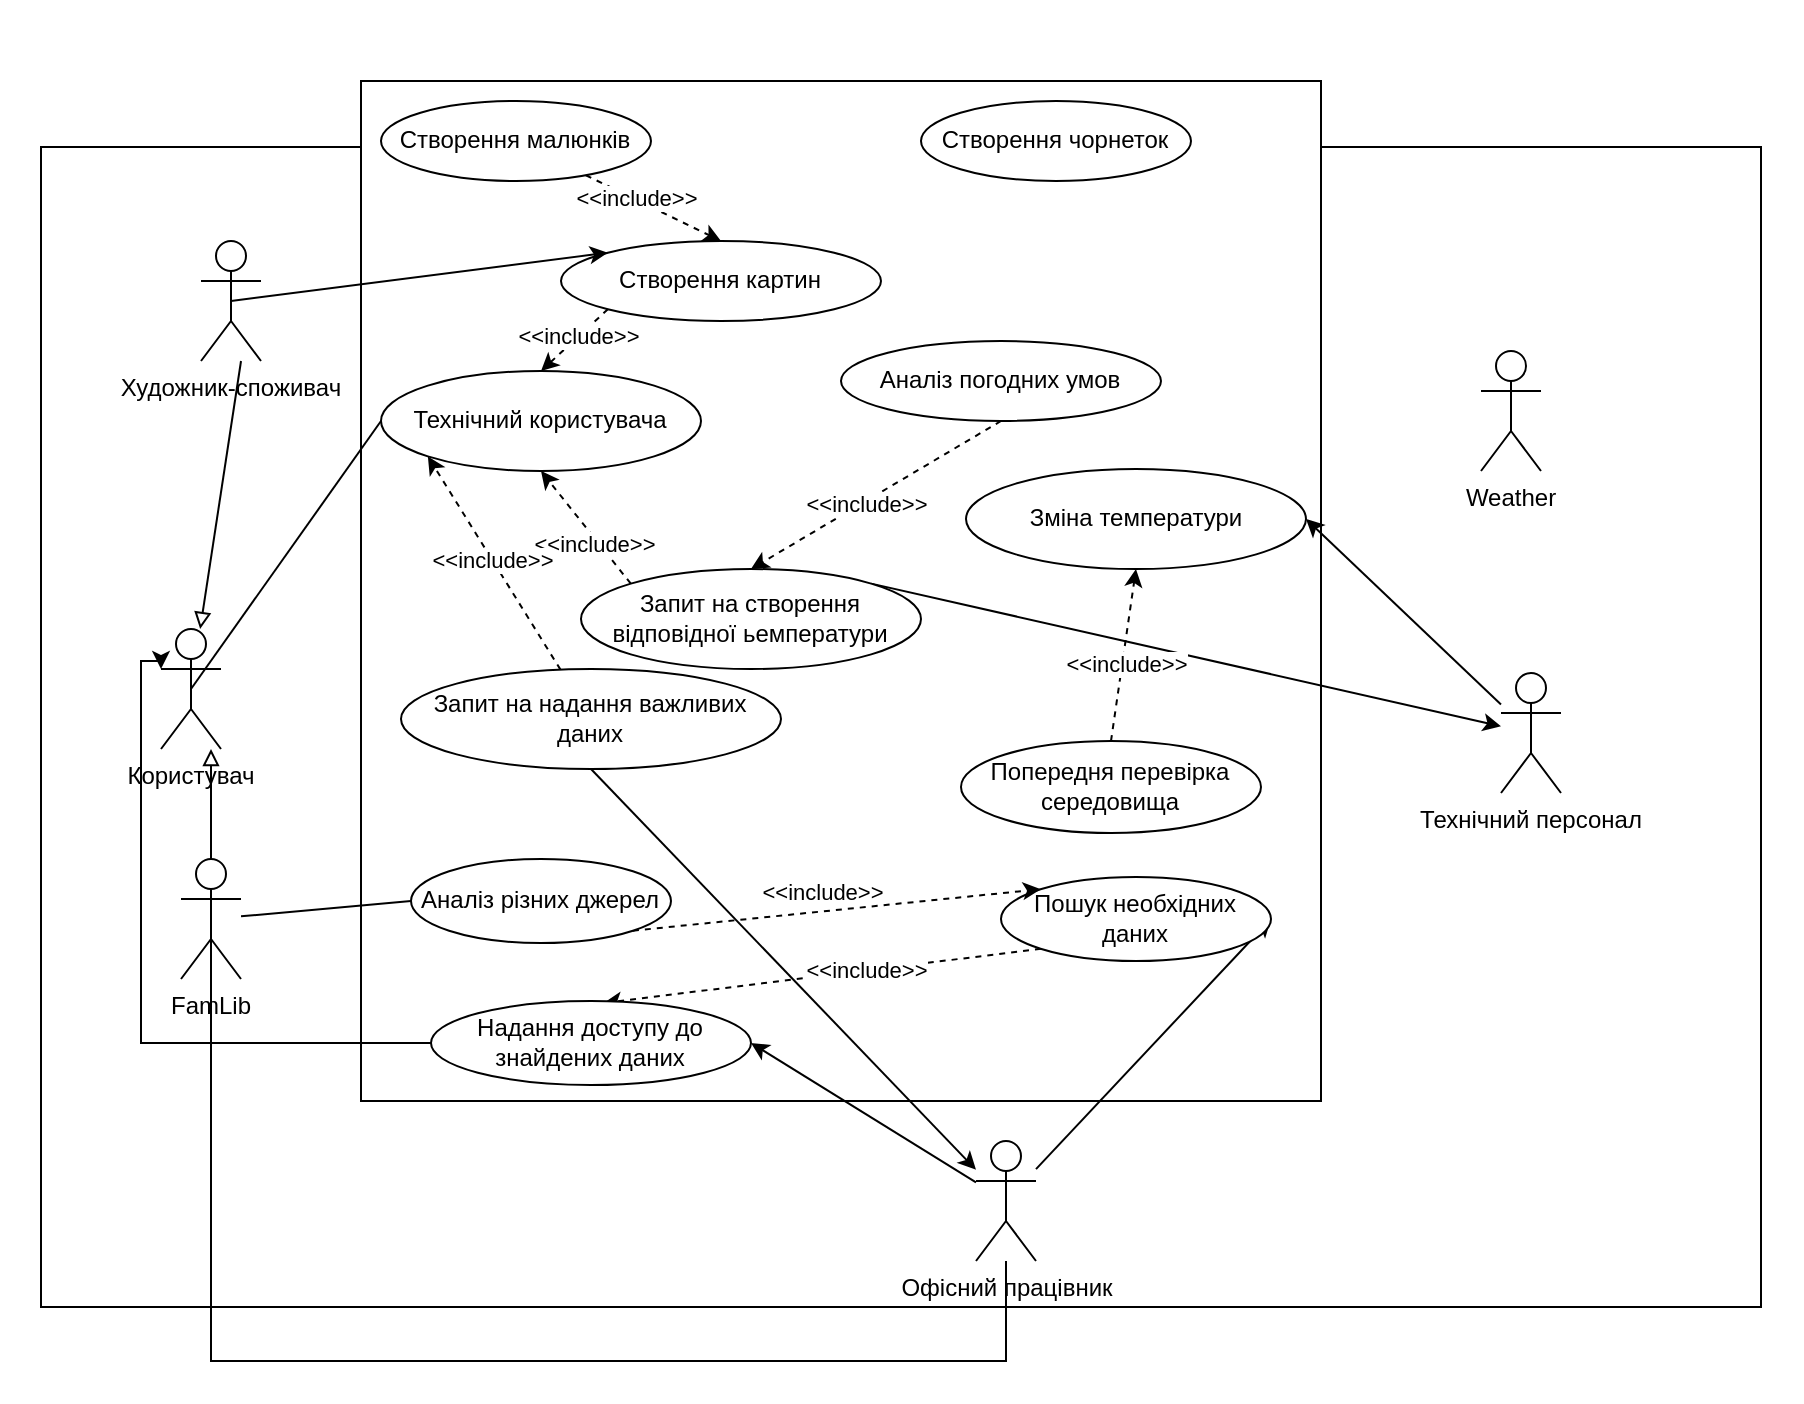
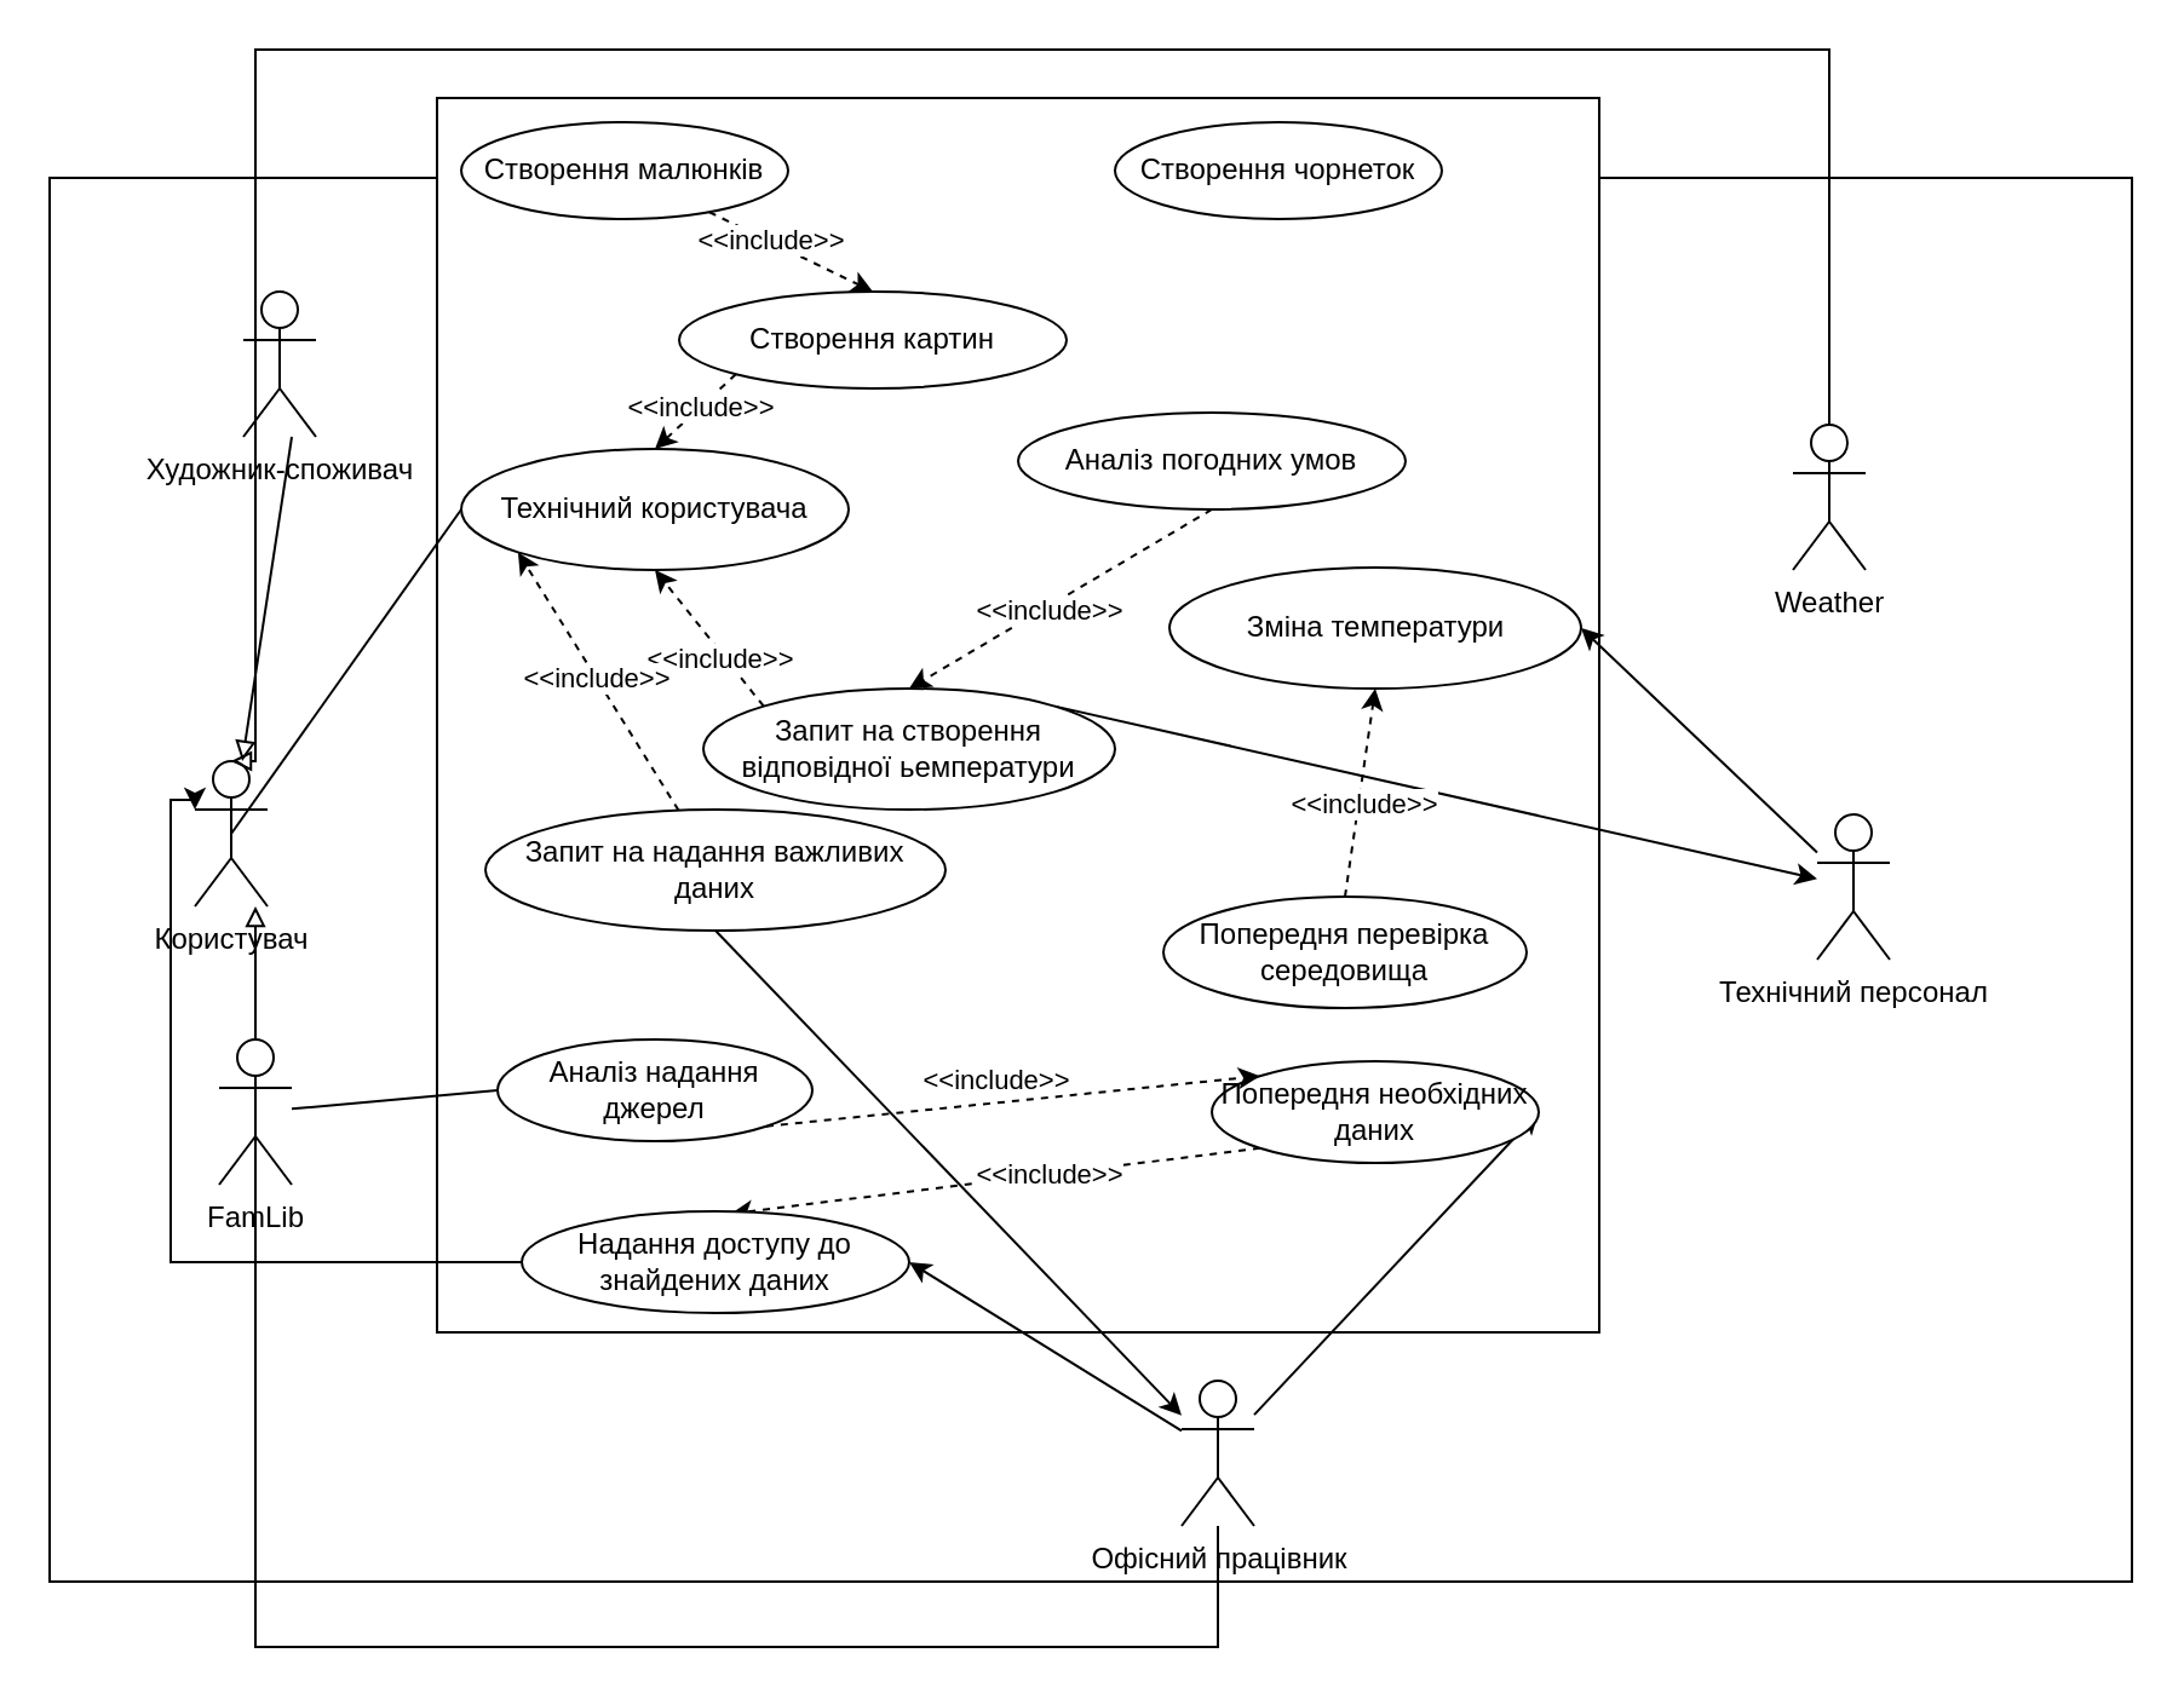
  <mxCell id="0" />
  <mxCell id="1" parent="0" />
  <mxCell id="2" value="" style="rounded=0;whiteSpace=wrap;html=1;" parent="1" vertex="1"><mxGeometry x="20" y="73" width="860" height="580" as="geometry" /></mxCell>
  <mxCell id="3" value="" style="rounded=0;whiteSpace=wrap;html=1;" parent="1" vertex="1"><mxGeometry x="180" y="40" width="480" height="510" as="geometry" /></mxCell>
  <mxCell id="4" style="rounded=0;orthogonalLoop=1;jettySize=auto;html=1;exitX=0.5;exitY=0.5;exitDx=0;exitDy=0;exitPerimeter=0;entryX=0;entryY=0.5;entryDx=0;entryDy=0;endArrow=none;endFill=0;" parent="1" source="5" target="49" edge="1"><mxGeometry relative="1" as="geometry" /></mxCell>
  <mxCell id="5" value="Користувач" style="shape=umlActor;verticalLabelPosition=bottom;verticalAlign=top;html=1;outlineConnect=0;" parent="1" vertex="1"><mxGeometry x="80" y="314" width="30" height="60" as="geometry" /></mxCell>
  <mxCell id="6" style="rounded=0;orthogonalLoop=1;jettySize=auto;html=1;exitX=1;exitY=0;exitDx=0;exitDy=0;" parent="1" source="9" target="15" edge="1"><mxGeometry relative="1" as="geometry" /></mxCell>
  <mxCell id="7" style="rounded=0;orthogonalLoop=1;jettySize=auto;html=1;exitX=0;exitY=0;exitDx=0;exitDy=0;entryX=0.5;entryY=1;entryDx=0;entryDy=0;dashed=1;" parent="1" source="9" target="49" edge="1"><mxGeometry relative="1" as="geometry" /></mxCell>
  <mxCell id="8" value="&amp;lt;&amp;lt;include&amp;gt;&amp;gt;" style="edgeLabel;html=1;align=center;verticalAlign=middle;resizable=0;points=[];" parent="7" vertex="1" connectable="0"><mxGeometry x="-0.24" y="2" relative="1" as="geometry"><mxPoint as="offset" /></mxGeometry></mxCell>
  <mxCell id="9" value="Запит на&amp;nbsp;створення відповідної ьемператури&lt;span id=&quot;docs-internal-guid-c57abb48-7fff-8af7-19ce-6c347189a080&quot;&gt;&lt;/span&gt;" style="ellipse;whiteSpace=wrap;html=1;" parent="1" vertex="1"><mxGeometry x="290" y="284" width="170" height="50" as="geometry" /></mxCell>
  <mxCell id="10" style="rounded=0;orthogonalLoop=1;jettySize=auto;html=1;exitX=0.5;exitY=1;exitDx=0;exitDy=0;entryX=0.5;entryY=0;entryDx=0;entryDy=0;dashed=1;" parent="1" source="12" target="9" edge="1"><mxGeometry relative="1" as="geometry" /></mxCell>
  <mxCell id="11" value="&amp;lt;&amp;lt;include&amp;gt;&amp;gt;" style="edgeLabel;html=1;align=center;verticalAlign=middle;resizable=0;points=[];" parent="10" vertex="1" connectable="0"><mxGeometry x="0.092" y="1" relative="1" as="geometry"><mxPoint as="offset" /></mxGeometry></mxCell>
  <mxCell id="12" value="Аналіз погодних умов&lt;span id=&quot;docs-internal-guid-c57abb48-7fff-8af7-19ce-6c347189a080&quot;&gt;&lt;/span&gt;" style="ellipse;whiteSpace=wrap;html=1;" parent="1" vertex="1"><mxGeometry x="420" y="170" width="160" height="40" as="geometry" /></mxCell>
  <mxCell id="13" style="rounded=0;orthogonalLoop=1;jettySize=auto;html=1;entryX=1;entryY=0.5;entryDx=0;entryDy=0;" parent="1" source="15" target="16" edge="1"><mxGeometry relative="1" as="geometry" /></mxCell>
+ <mxCell id="14" style="edgeStyle=orthogonalEdgeStyle;rounded=0;orthogonalLoop=1;jettySize=auto;html=1;endArrow=block;endFill=0;entryX=0.5;entryY=0;entryDx=0;entryDy=0;entryPerimeter=0;exitX=0.5;exitY=0;exitDx=0;exitDy=0;exitPerimeter=0;" parent="1" target="5" edge="1" source="48"><mxGeometry relative="1" as="geometry"><mxPoint x="765" y="170" as="sourcePoint" /><mxPoint x="135" y="190" as="targetPoint" /><Array as="points"><mxPoint x="755" y="20" /><mxPoint x="105" y="20" /></Array></mxGeometry></mxCell>
  <mxCell id="15" value="Технічний персонал" style="shape=umlActor;verticalLabelPosition=bottom;verticalAlign=top;html=1;outlineConnect=0;" parent="1" vertex="1"><mxGeometry x="750" y="336" width="30" height="60" as="geometry" /></mxCell>
  <mxCell id="16" value="Зміна температури&lt;span id=&quot;docs-internal-guid-c57abb48-7fff-8af7-19ce-6c347189a080&quot;&gt;&lt;/span&gt;" style="ellipse;whiteSpace=wrap;html=1;" parent="1" vertex="1"><mxGeometry x="482.5" y="234" width="170" height="50" as="geometry" /></mxCell>
  <mxCell id="17" style="rounded=0;orthogonalLoop=1;jettySize=auto;html=1;exitX=0.5;exitY=0;exitDx=0;exitDy=0;entryX=0.5;entryY=1;entryDx=0;entryDy=0;dashed=1;" parent="1" source="19" target="16" edge="1"><mxGeometry relative="1" as="geometry" /></mxCell>
  <mxCell id="18" value="&amp;lt;&amp;lt;include&amp;gt;&amp;gt;" style="edgeLabel;html=1;align=center;verticalAlign=middle;resizable=0;points=[];" parent="17" vertex="1" connectable="0"><mxGeometry x="0.051" y="-1" relative="1" as="geometry"><mxPoint y="7" as="offset" /></mxGeometry></mxCell>
  <mxCell id="19" value="Попередня перевірка середовища&lt;span id=&quot;docs-internal-guid-c57abb48-7fff-8af7-19ce-6c347189a080&quot;&gt;&lt;/span&gt;" style="ellipse;whiteSpace=wrap;html=1;" parent="1" vertex="1"><mxGeometry x="480" y="370" width="150" height="46" as="geometry" /></mxCell>
  <mxCell id="20" style="rounded=0;orthogonalLoop=1;jettySize=auto;html=1;exitX=0.5;exitY=1;exitDx=0;exitDy=0;" parent="1" source="23" target="27" edge="1"><mxGeometry relative="1" as="geometry" /></mxCell>
  <mxCell id="21" style="rounded=0;orthogonalLoop=1;jettySize=auto;html=1;entryX=0;entryY=1;entryDx=0;entryDy=0;dashed=1;" parent="1" source="23" target="49" edge="1"><mxGeometry relative="1" as="geometry" /></mxCell>
  <mxCell id="22" value="&amp;lt;&amp;lt;include&amp;gt;&amp;gt;" style="edgeLabel;html=1;align=center;verticalAlign=middle;resizable=0;points=[];" parent="21" vertex="1" connectable="0"><mxGeometry x="0.041" relative="1" as="geometry"><mxPoint as="offset" /></mxGeometry></mxCell>
  <mxCell id="23" value="Запит на надання важливих даних&lt;span id=&quot;docs-internal-guid-c57abb48-7fff-8af7-19ce-6c347189a080&quot;&gt;&lt;/span&gt;" style="ellipse;whiteSpace=wrap;html=1;" parent="1" vertex="1"><mxGeometry x="200" y="334" width="190" height="50" as="geometry" /></mxCell>
  <mxCell id="24" style="rounded=0;orthogonalLoop=1;jettySize=auto;html=1;entryX=1;entryY=0.5;entryDx=0;entryDy=0;" parent="1" source="27" target="35" edge="1"><mxGeometry relative="1" as="geometry" /></mxCell>
  <mxCell id="25" style="rounded=0;orthogonalLoop=1;jettySize=auto;html=1;entryX=1;entryY=0.5;entryDx=0;entryDy=0;" parent="1" source="27" target="30" edge="1"><mxGeometry relative="1" as="geometry" /></mxCell>
  <mxCell id="26" style="edgeStyle=orthogonalEdgeStyle;rounded=0;orthogonalLoop=1;jettySize=auto;html=1;endArrow=block;endFill=0;" parent="1" target="5" edge="1" source="27"><mxGeometry relative="1" as="geometry"><mxPoint x="639.95" y="660" as="sourcePoint" /><mxPoint x="-40" y="360" as="targetPoint" /><Array as="points"><mxPoint x="503" y="680" /><mxPoint x="105" y="680" /></Array></mxGeometry></mxCell>
  <mxCell id="27" value="Офісний працівник&lt;br&gt;" style="shape=umlActor;verticalLabelPosition=bottom;verticalAlign=top;html=1;outlineConnect=0;" parent="1" vertex="1"><mxGeometry x="487.5" y="570" width="30" height="60" as="geometry" /></mxCell>
  <mxCell id="28" style="rounded=0;orthogonalLoop=1;jettySize=auto;html=1;exitX=0;exitY=1;exitDx=0;exitDy=0;entryX=0.539;entryY=0.024;entryDx=0;entryDy=0;entryPerimeter=0;dashed=1;" parent="1" source="30" target="35" edge="1"><mxGeometry relative="1" as="geometry" /></mxCell>
  <mxCell id="29" value="&amp;lt;&amp;lt;include&amp;gt;&amp;gt;" style="edgeLabel;html=1;align=center;verticalAlign=middle;resizable=0;points=[];" parent="28" vertex="1" connectable="0"><mxGeometry x="-0.329" y="-2" relative="1" as="geometry"><mxPoint x="-14" y="3" as="offset" /></mxGeometry></mxCell>
- <mxCell id="30" value="Пошук необхідних даних&lt;span id=&quot;docs-internal-guid-c57abb48-7fff-8af7-19ce-6c347189a080&quot;&gt;&lt;/span&gt;" style="ellipse;whiteSpace=wrap;html=1;" parent="1" vertex="1"><mxGeometry x="500" y="438" width="135" height="42" as="geometry" /></mxCell>
+ <mxCell id="30" value="Попередня необхідних даних&lt;span id=&quot;docs-internal-guid-c57abb48-7fff-8af7-19ce-6c347189a080&quot;&gt;&lt;/span&gt;" style="ellipse;whiteSpace=wrap;html=1;" parent="1" vertex="1"><mxGeometry x="500" y="438" width="135" height="42" as="geometry" /></mxCell>
  <mxCell id="31" style="rounded=0;orthogonalLoop=1;jettySize=auto;html=1;exitX=1;exitY=1;exitDx=0;exitDy=0;entryX=0;entryY=0;entryDx=0;entryDy=0;dashed=1;" parent="1" source="33" target="30" edge="1"><mxGeometry relative="1" as="geometry" /></mxCell>
  <mxCell id="32" value="&amp;lt;&amp;lt;include&amp;gt;&amp;gt;" style="edgeLabel;html=1;align=center;verticalAlign=middle;resizable=0;points=[];labelBackgroundColor=none;" parent="31" vertex="1" connectable="0"><mxGeometry x="0.043" relative="1" as="geometry"><mxPoint x="-12" y="-9" as="offset" /></mxGeometry></mxCell>
- <mxCell id="33" value="Аналіз різних джерел&lt;span id=&quot;docs-internal-guid-c57abb48-7fff-8af7-19ce-6c347189a080&quot;&gt;&lt;/span&gt;" style="ellipse;whiteSpace=wrap;html=1;" parent="1" vertex="1"><mxGeometry x="205" y="429" width="130" height="42" as="geometry" /></mxCell>
+ <mxCell id="33" value="Аналіз надання джерел&lt;span id=&quot;docs-internal-guid-c57abb48-7fff-8af7-19ce-6c347189a080&quot;&gt;&lt;/span&gt;" style="ellipse;whiteSpace=wrap;html=1;" parent="1" vertex="1"><mxGeometry x="205" y="429" width="130" height="42" as="geometry" /></mxCell>
  <mxCell id="34" style="edgeStyle=orthogonalEdgeStyle;rounded=0;orthogonalLoop=1;jettySize=auto;html=1;exitX=0;exitY=0.5;exitDx=0;exitDy=0;entryX=0;entryY=0.333;entryDx=0;entryDy=0;entryPerimeter=0;" parent="1" source="35" target="5" edge="1"><mxGeometry relative="1" as="geometry"><mxPoint x="110" y="320" as="targetPoint" /><Array as="points"><mxPoint x="260" y="521" /><mxPoint x="70" y="521" /><mxPoint x="70" y="330" /><mxPoint x="90" y="330" /></Array></mxGeometry></mxCell>
  <mxCell id="35" value="Надання доступу до знайдених даних&lt;br&gt;&lt;span id=&quot;docs-internal-guid-c57abb48-7fff-8af7-19ce-6c347189a080&quot;&gt;&lt;/span&gt;" style="ellipse;whiteSpace=wrap;html=1;" parent="1" vertex="1"><mxGeometry x="215" y="500" width="160" height="42" as="geometry" /></mxCell>
  <mxCell id="36" style="rounded=0;orthogonalLoop=1;jettySize=auto;html=1;entryX=0;entryY=0.5;entryDx=0;entryDy=0;endArrow=none;endFill=0;" parent="1" source="37" target="33" edge="1"><mxGeometry relative="1" as="geometry" /></mxCell>
  <mxCell id="37" value="FamLib&lt;br&gt;" style="shape=umlActor;verticalLabelPosition=bottom;verticalAlign=top;html=1;outlineConnect=0;" parent="1" vertex="1"><mxGeometry x="90" y="429" width="30" height="60" as="geometry" /></mxCell>
  <mxCell id="38" style="rounded=0;orthogonalLoop=1;jettySize=auto;html=1;exitX=0;exitY=1;exitDx=0;exitDy=0;entryX=0.5;entryY=0;entryDx=0;entryDy=0;endArrow=classic;endFill=1;dashed=1;" parent="1" source="40" target="49" edge="1"><mxGeometry relative="1" as="geometry" /></mxCell>
  <mxCell id="39" value="&amp;lt;&amp;lt;include&amp;gt;&amp;gt;" style="edgeLabel;html=1;align=center;verticalAlign=middle;resizable=0;points=[];" parent="38" vertex="1" connectable="0"><mxGeometry x="-0.135" y="-1" relative="1" as="geometry"><mxPoint y="1" as="offset" /></mxGeometry></mxCell>
  <mxCell id="40" value="Створення картин" style="ellipse;whiteSpace=wrap;html=1;" parent="1" vertex="1"><mxGeometry x="280" y="120" width="160" height="40" as="geometry" /></mxCell>
  <mxCell id="41" value="Створення чорнеток&lt;span id=&quot;docs-internal-guid-c57abb48-7fff-8af7-19ce-6c347189a080&quot;&gt;&lt;/span&gt;" style="ellipse;whiteSpace=wrap;html=1;" parent="1" vertex="1"><mxGeometry x="460" y="50" width="135" height="40" as="geometry" /></mxCell>
  <mxCell id="42" style="rounded=0;orthogonalLoop=1;jettySize=auto;html=1;entryX=0.5;entryY=0;entryDx=0;entryDy=0;dashed=1;" parent="1" source="44" target="40" edge="1"><mxGeometry relative="1" as="geometry" /></mxCell>
  <mxCell id="43" value="&amp;lt;&amp;lt;include&amp;gt;&amp;gt;" style="edgeLabel;html=1;align=center;verticalAlign=middle;resizable=0;points=[];" parent="42" vertex="1" connectable="0"><mxGeometry x="-0.27" y="1" relative="1" as="geometry"><mxPoint as="offset" /></mxGeometry></mxCell>
  <mxCell id="44" value="Створення малюнків&lt;span id=&quot;docs-internal-guid-c57abb48-7fff-8af7-19ce-6c347189a080&quot;&gt;&lt;/span&gt;" style="ellipse;whiteSpace=wrap;html=1;" parent="1" vertex="1"><mxGeometry x="190" y="50" width="135" height="40" as="geometry" /></mxCell>
  <mxCell id="45" style="rounded=0;orthogonalLoop=1;jettySize=auto;html=1;endArrow=block;endFill=0;exitX=0.667;exitY=1;exitDx=0;exitDy=0;exitPerimeter=0;" parent="1" source="47" target="5" edge="1"><mxGeometry relative="1" as="geometry" /></mxCell>
- <mxCell id="46" style="rounded=0;orthogonalLoop=1;jettySize=auto;html=1;exitX=0.5;exitY=0.5;exitDx=0;exitDy=0;exitPerimeter=0;entryX=0;entryY=0;entryDx=0;entryDy=0;" parent="1" source="47" target="40" edge="1"><mxGeometry relative="1" as="geometry" /></mxCell>
  <mxCell id="47" value="Художник-споживач" style="shape=umlActor;verticalLabelPosition=bottom;verticalAlign=top;html=1;outlineConnect=0;" parent="1" vertex="1"><mxGeometry x="100" y="120" width="30" height="60" as="geometry" /></mxCell>
  <mxCell id="48" value="Weather&lt;br&gt;" style="shape=umlActor;verticalLabelPosition=bottom;verticalAlign=top;html=1;outlineConnect=0;" parent="1" vertex="1"><mxGeometry x="740" y="175" width="30" height="60" as="geometry" /></mxCell>
  <mxCell id="49" value="Технічний користувача" style="ellipse;whiteSpace=wrap;html=1;" parent="1" vertex="1"><mxGeometry x="190" y="185" width="160" height="50" as="geometry" /></mxCell>
